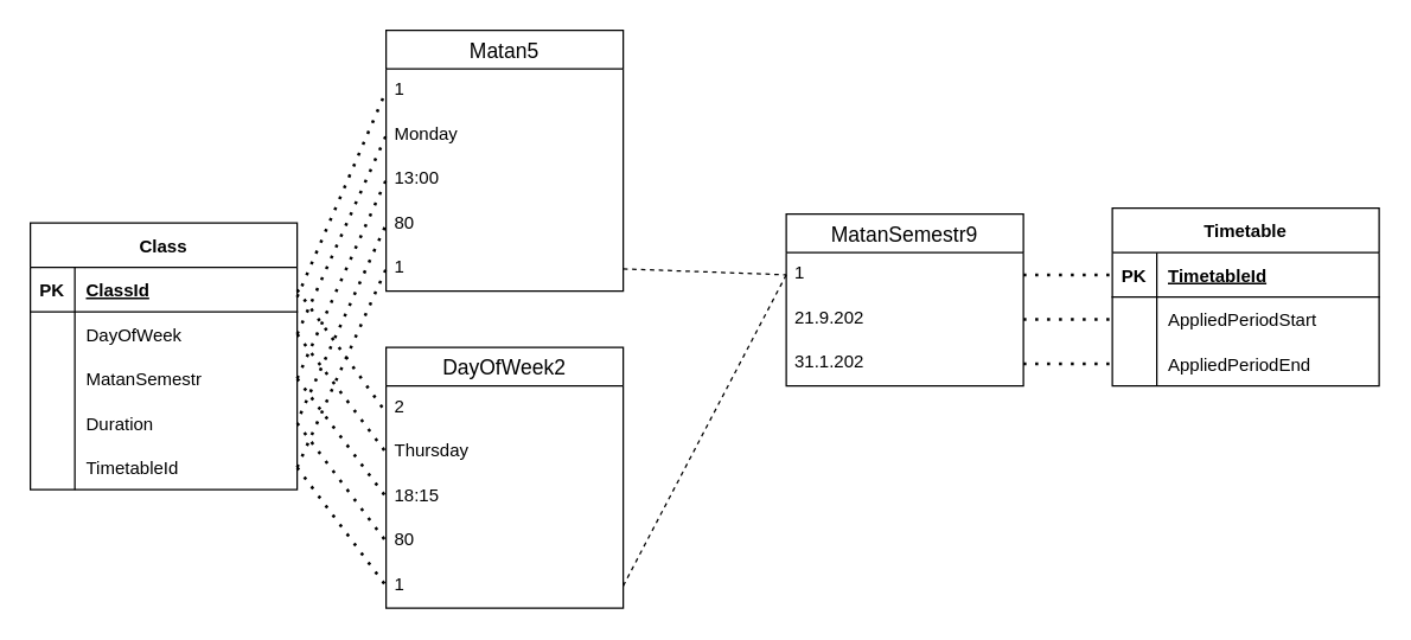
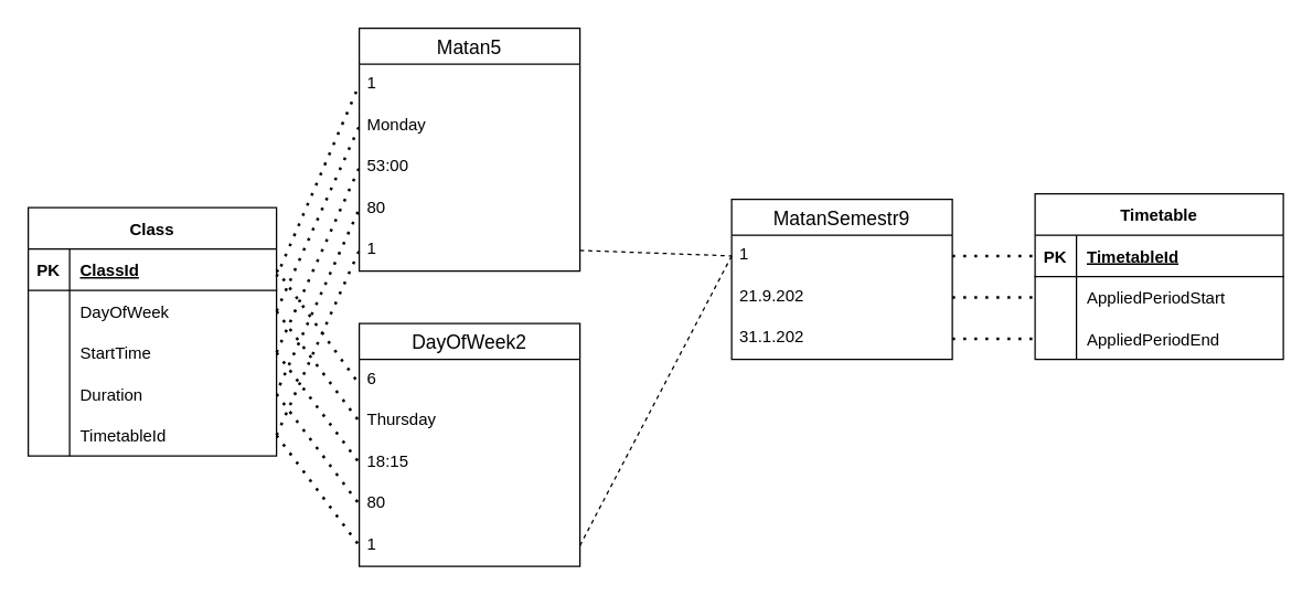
  <mxCell id="0" />
  <mxCell id="1" parent="0" />
  <mxCell id="2" value="Matan5" style="swimlane;fontStyle=0;childLayout=stackLayout;horizontal=1;startSize=26;horizontalStack=0;resizeParent=1;resizeParentMax=0;resizeLast=0;collapsible=1;marginBottom=0;align=center;fontSize=14;" vertex="1" parent="1"><mxGeometry x="260" y="20" width="160" height="176" as="geometry" /></mxCell>
  <mxCell id="3" value="1" style="text;strokeColor=none;fillColor=none;spacingLeft=4;spacingRight=4;overflow=hidden;rotatable=0;points=[[0,0.5],[1,0.5]];portConstraint=eastwest;fontSize=12;" vertex="1" parent="2"><mxGeometry y="26" width="160" height="30" as="geometry" /></mxCell>
  <mxCell id="4" value="Monday" style="text;strokeColor=none;fillColor=none;spacingLeft=4;spacingRight=4;overflow=hidden;rotatable=0;points=[[0,0.5],[1,0.5]];portConstraint=eastwest;fontSize=12;" vertex="1" parent="2"><mxGeometry y="56" width="160" height="30" as="geometry" /></mxCell>
- <mxCell id="5" value="13:00" style="text;strokeColor=none;fillColor=none;spacingLeft=4;spacingRight=4;overflow=hidden;rotatable=0;points=[[0,0.5],[1,0.5]];portConstraint=eastwest;fontSize=12;" vertex="1" parent="2"><mxGeometry y="86" width="160" height="30" as="geometry" /></mxCell>
+ <mxCell id="5" value="53:00" style="text;strokeColor=none;fillColor=none;spacingLeft=4;spacingRight=4;overflow=hidden;rotatable=0;points=[[0,0.5],[1,0.5]];portConstraint=eastwest;fontSize=12;" vertex="1" parent="2"><mxGeometry y="86" width="160" height="30" as="geometry" /></mxCell>
  <mxCell id="6" value="80" style="text;strokeColor=none;fillColor=none;spacingLeft=4;spacingRight=4;overflow=hidden;rotatable=0;points=[[0,0.5],[1,0.5]];portConstraint=eastwest;fontSize=12;" vertex="1" parent="2"><mxGeometry y="116" width="160" height="30" as="geometry" /></mxCell>
  <mxCell id="7" value="1" style="text;strokeColor=none;fillColor=none;spacingLeft=4;spacingRight=4;overflow=hidden;rotatable=0;points=[[0,0.5],[1,0.5]];portConstraint=eastwest;fontSize=12;" vertex="1" parent="2"><mxGeometry y="146" width="160" height="30" as="geometry" /></mxCell>
  <mxCell id="8" value="Class" style="shape=table;startSize=30;container=1;collapsible=1;childLayout=tableLayout;fixedRows=1;rowLines=0;fontStyle=1;align=center;resizeLast=1;" vertex="1" parent="1"><mxGeometry x="20" y="150" width="180" height="180" as="geometry" /></mxCell>
  <mxCell id="9" value="" style="shape=tableRow;horizontal=0;startSize=0;swimlaneHead=0;swimlaneBody=0;fillColor=none;collapsible=0;dropTarget=0;points=[[0,0.5],[1,0.5]];portConstraint=eastwest;top=0;left=0;right=0;bottom=1;" vertex="1" parent="8"><mxGeometry y="30" width="180" height="30" as="geometry" /></mxCell>
  <mxCell id="10" value="PK" style="shape=partialRectangle;connectable=0;fillColor=none;top=0;left=0;bottom=0;right=0;fontStyle=1;overflow=hidden;" vertex="1" parent="9"><mxGeometry width="30" height="30" as="geometry"><mxRectangle width="30" height="30" as="alternateBounds" /></mxGeometry></mxCell>
  <mxCell id="11" value="ClassId" style="shape=partialRectangle;connectable=0;fillColor=none;top=0;left=0;bottom=0;right=0;align=left;spacingLeft=6;fontStyle=5;overflow=hidden;" vertex="1" parent="9"><mxGeometry x="30" width="150" height="30" as="geometry"><mxRectangle width="150" height="30" as="alternateBounds" /></mxGeometry></mxCell>
  <mxCell id="12" value="" style="shape=tableRow;horizontal=0;startSize=0;swimlaneHead=0;swimlaneBody=0;fillColor=none;collapsible=0;dropTarget=0;points=[[0,0.5],[1,0.5]];portConstraint=eastwest;top=0;left=0;right=0;bottom=0;" vertex="1" parent="8"><mxGeometry y="60" width="180" height="30" as="geometry" /></mxCell>
  <mxCell id="13" value="" style="shape=partialRectangle;connectable=0;fillColor=none;top=0;left=0;bottom=0;right=0;editable=1;overflow=hidden;" vertex="1" parent="12"><mxGeometry width="30" height="30" as="geometry"><mxRectangle width="30" height="30" as="alternateBounds" /></mxGeometry></mxCell>
  <mxCell id="14" value="DayOfWeek" style="shape=partialRectangle;connectable=0;fillColor=none;top=0;left=0;bottom=0;right=0;align=left;spacingLeft=6;overflow=hidden;" vertex="1" parent="12"><mxGeometry x="30" width="150" height="30" as="geometry"><mxRectangle width="150" height="30" as="alternateBounds" /></mxGeometry></mxCell>
  <mxCell id="15" value="" style="shape=tableRow;horizontal=0;startSize=0;swimlaneHead=0;swimlaneBody=0;fillColor=none;collapsible=0;dropTarget=0;points=[[0,0.5],[1,0.5]];portConstraint=eastwest;top=0;left=0;right=0;bottom=0;" vertex="1" parent="8"><mxGeometry y="90" width="180" height="30" as="geometry" /></mxCell>
  <mxCell id="16" value="" style="shape=partialRectangle;connectable=0;fillColor=none;top=0;left=0;bottom=0;right=0;editable=1;overflow=hidden;" vertex="1" parent="15"><mxGeometry width="30" height="30" as="geometry"><mxRectangle width="30" height="30" as="alternateBounds" /></mxGeometry></mxCell>
- <mxCell id="17" value="MatanSemestr" style="shape=partialRectangle;connectable=0;fillColor=none;top=0;left=0;bottom=0;right=0;align=left;spacingLeft=6;overflow=hidden;" vertex="1" parent="15"><mxGeometry x="30" width="150" height="30" as="geometry"><mxRectangle width="150" height="30" as="alternateBounds" /></mxGeometry></mxCell>
+ <mxCell id="17" value="StartTime" style="shape=partialRectangle;connectable=0;fillColor=none;top=0;left=0;bottom=0;right=0;align=left;spacingLeft=6;overflow=hidden;" vertex="1" parent="15"><mxGeometry x="30" width="150" height="30" as="geometry"><mxRectangle width="150" height="30" as="alternateBounds" /></mxGeometry></mxCell>
  <mxCell id="18" value="" style="shape=tableRow;horizontal=0;startSize=0;swimlaneHead=0;swimlaneBody=0;fillColor=none;collapsible=0;dropTarget=0;points=[[0,0.5],[1,0.5]];portConstraint=eastwest;top=0;left=0;right=0;bottom=0;" vertex="1" parent="8"><mxGeometry y="120" width="180" height="30" as="geometry" /></mxCell>
  <mxCell id="19" value="" style="shape=partialRectangle;connectable=0;fillColor=none;top=0;left=0;bottom=0;right=0;editable=1;overflow=hidden;" vertex="1" parent="18"><mxGeometry width="30" height="30" as="geometry"><mxRectangle width="30" height="30" as="alternateBounds" /></mxGeometry></mxCell>
  <mxCell id="20" value="Duration" style="shape=partialRectangle;connectable=0;fillColor=none;top=0;left=0;bottom=0;right=0;align=left;spacingLeft=6;overflow=hidden;" vertex="1" parent="18"><mxGeometry x="30" width="150" height="30" as="geometry"><mxRectangle width="150" height="30" as="alternateBounds" /></mxGeometry></mxCell>
  <mxCell id="21" value="" style="shape=tableRow;horizontal=0;startSize=0;swimlaneHead=0;swimlaneBody=0;fillColor=none;collapsible=0;dropTarget=0;points=[[0,0.5],[1,0.5]];portConstraint=eastwest;top=0;left=0;right=0;bottom=0;" vertex="1" parent="8"><mxGeometry y="150" width="180" height="30" as="geometry" /></mxCell>
  <mxCell id="22" value="" style="shape=partialRectangle;connectable=0;fillColor=none;top=0;left=0;bottom=0;right=0;editable=1;overflow=hidden;" vertex="1" parent="21"><mxGeometry width="30" height="30" as="geometry"><mxRectangle width="30" height="30" as="alternateBounds" /></mxGeometry></mxCell>
  <mxCell id="23" value="TimetableId" style="shape=partialRectangle;connectable=0;fillColor=none;top=0;left=0;bottom=0;right=0;align=left;spacingLeft=6;overflow=hidden;" vertex="1" parent="21"><mxGeometry x="30" width="150" height="30" as="geometry"><mxRectangle width="150" height="30" as="alternateBounds" /></mxGeometry></mxCell>
  <mxCell id="24" value="DayOfWeek2" style="swimlane;fontStyle=0;childLayout=stackLayout;horizontal=1;startSize=26;horizontalStack=0;resizeParent=1;resizeParentMax=0;resizeLast=0;collapsible=1;marginBottom=0;align=center;fontSize=14;" vertex="1" parent="1"><mxGeometry x="260" y="234" width="160" height="176" as="geometry" /></mxCell>
- <mxCell id="25" value="2" style="text;strokeColor=none;fillColor=none;spacingLeft=4;spacingRight=4;overflow=hidden;rotatable=0;points=[[0,0.5],[1,0.5]];portConstraint=eastwest;fontSize=12;" vertex="1" parent="24"><mxGeometry y="26" width="160" height="30" as="geometry" /></mxCell>
+ <mxCell id="25" value="6" style="text;strokeColor=none;fillColor=none;spacingLeft=4;spacingRight=4;overflow=hidden;rotatable=0;points=[[0,0.5],[1,0.5]];portConstraint=eastwest;fontSize=12;" vertex="1" parent="24"><mxGeometry y="26" width="160" height="30" as="geometry" /></mxCell>
  <mxCell id="26" value="Thursday" style="text;strokeColor=none;fillColor=none;spacingLeft=4;spacingRight=4;overflow=hidden;rotatable=0;points=[[0,0.5],[1,0.5]];portConstraint=eastwest;fontSize=12;" vertex="1" parent="24"><mxGeometry y="56" width="160" height="30" as="geometry" /></mxCell>
  <mxCell id="27" value="18:15" style="text;strokeColor=none;fillColor=none;spacingLeft=4;spacingRight=4;overflow=hidden;rotatable=0;points=[[0,0.5],[1,0.5]];portConstraint=eastwest;fontSize=12;" vertex="1" parent="24"><mxGeometry y="86" width="160" height="30" as="geometry" /></mxCell>
  <mxCell id="28" value="80" style="text;strokeColor=none;fillColor=none;spacingLeft=4;spacingRight=4;overflow=hidden;rotatable=0;points=[[0,0.5],[1,0.5]];portConstraint=eastwest;fontSize=12;" vertex="1" parent="24"><mxGeometry y="116" width="160" height="30" as="geometry" /></mxCell>
  <mxCell id="29" value="1" style="text;strokeColor=none;fillColor=none;spacingLeft=4;spacingRight=4;overflow=hidden;rotatable=0;points=[[0,0.5],[1,0.5]];portConstraint=eastwest;fontSize=12;" vertex="1" parent="24"><mxGeometry y="146" width="160" height="30" as="geometry" /></mxCell>
  <mxCell id="30" value="Timetable" style="shape=table;startSize=30;container=1;collapsible=1;childLayout=tableLayout;fixedRows=1;rowLines=0;fontStyle=1;align=center;resizeLast=1;" vertex="1" parent="1"><mxGeometry x="750" y="140" width="180" height="120" as="geometry" /></mxCell>
  <mxCell id="31" value="" style="shape=tableRow;horizontal=0;startSize=0;swimlaneHead=0;swimlaneBody=0;fillColor=none;collapsible=0;dropTarget=0;points=[[0,0.5],[1,0.5]];portConstraint=eastwest;top=0;left=0;right=0;bottom=1;" vertex="1" parent="30"><mxGeometry y="30" width="180" height="30" as="geometry" /></mxCell>
  <mxCell id="32" value="PK" style="shape=partialRectangle;connectable=0;fillColor=none;top=0;left=0;bottom=0;right=0;fontStyle=1;overflow=hidden;" vertex="1" parent="31"><mxGeometry width="30" height="30" as="geometry"><mxRectangle width="30" height="30" as="alternateBounds" /></mxGeometry></mxCell>
  <mxCell id="33" value="TimetableId" style="shape=partialRectangle;connectable=0;fillColor=none;top=0;left=0;bottom=0;right=0;align=left;spacingLeft=6;fontStyle=5;overflow=hidden;" vertex="1" parent="31"><mxGeometry x="30" width="150" height="30" as="geometry"><mxRectangle width="150" height="30" as="alternateBounds" /></mxGeometry></mxCell>
  <mxCell id="34" value="" style="shape=tableRow;horizontal=0;startSize=0;swimlaneHead=0;swimlaneBody=0;fillColor=none;collapsible=0;dropTarget=0;points=[[0,0.5],[1,0.5]];portConstraint=eastwest;top=0;left=0;right=0;bottom=0;" vertex="1" parent="30"><mxGeometry y="60" width="180" height="30" as="geometry" /></mxCell>
  <mxCell id="35" value="" style="shape=partialRectangle;connectable=0;fillColor=none;top=0;left=0;bottom=0;right=0;editable=1;overflow=hidden;" vertex="1" parent="34"><mxGeometry width="30" height="30" as="geometry"><mxRectangle width="30" height="30" as="alternateBounds" /></mxGeometry></mxCell>
  <mxCell id="36" value="AppliedPeriodStart" style="shape=partialRectangle;connectable=0;fillColor=none;top=0;left=0;bottom=0;right=0;align=left;spacingLeft=6;overflow=hidden;" vertex="1" parent="34"><mxGeometry x="30" width="150" height="30" as="geometry"><mxRectangle width="150" height="30" as="alternateBounds" /></mxGeometry></mxCell>
  <mxCell id="37" value="" style="shape=tableRow;horizontal=0;startSize=0;swimlaneHead=0;swimlaneBody=0;fillColor=none;collapsible=0;dropTarget=0;points=[[0,0.5],[1,0.5]];portConstraint=eastwest;top=0;left=0;right=0;bottom=0;" vertex="1" parent="30"><mxGeometry y="90" width="180" height="30" as="geometry" /></mxCell>
  <mxCell id="38" value="" style="shape=partialRectangle;connectable=0;fillColor=none;top=0;left=0;bottom=0;right=0;editable=1;overflow=hidden;" vertex="1" parent="37"><mxGeometry width="30" height="30" as="geometry"><mxRectangle width="30" height="30" as="alternateBounds" /></mxGeometry></mxCell>
  <mxCell id="39" value="AppliedPeriodEnd" style="shape=partialRectangle;connectable=0;fillColor=none;top=0;left=0;bottom=0;right=0;align=left;spacingLeft=6;overflow=hidden;" vertex="1" parent="37"><mxGeometry x="30" width="150" height="30" as="geometry"><mxRectangle width="150" height="30" as="alternateBounds" /></mxGeometry></mxCell>
  <mxCell id="40" value="MatanSemestr9" style="swimlane;fontStyle=0;childLayout=stackLayout;horizontal=1;startSize=26;horizontalStack=0;resizeParent=1;resizeParentMax=0;resizeLast=0;collapsible=1;marginBottom=0;align=center;fontSize=14;" vertex="1" parent="1"><mxGeometry x="530" y="144" width="160" height="116" as="geometry" /></mxCell>
  <mxCell id="41" value="1" style="text;strokeColor=none;fillColor=none;spacingLeft=4;spacingRight=4;overflow=hidden;rotatable=0;points=[[0,0.5],[1,0.5]];portConstraint=eastwest;fontSize=12;" vertex="1" parent="40"><mxGeometry y="26" width="160" height="30" as="geometry" /></mxCell>
  <mxCell id="42" value="21.9.202" style="text;strokeColor=none;fillColor=none;spacingLeft=4;spacingRight=4;overflow=hidden;rotatable=0;points=[[0,0.5],[1,0.5]];portConstraint=eastwest;fontSize=12;" vertex="1" parent="40"><mxGeometry y="56" width="160" height="30" as="geometry" /></mxCell>
  <mxCell id="43" value="31.1.202" style="text;strokeColor=none;fillColor=none;spacingLeft=4;spacingRight=4;overflow=hidden;rotatable=0;points=[[0,0.5],[1,0.5]];portConstraint=eastwest;fontSize=12;" vertex="1" parent="40"><mxGeometry y="86" width="160" height="30" as="geometry" /></mxCell>
  <mxCell id="44" value="" style="endArrow=none;dashed=1;html=1;dashPattern=1 3;strokeWidth=2;rounded=0;exitX=1;exitY=0.5;exitDx=0;exitDy=0;entryX=0;entryY=0.5;entryDx=0;entryDy=0;" edge="1" parent="1" source="12" target="4"><mxGeometry width="50" height="50" relative="1" as="geometry"><mxPoint x="400" y="270" as="sourcePoint" /><mxPoint x="450" y="220" as="targetPoint" /></mxGeometry></mxCell>
  <mxCell id="45" value="" style="endArrow=none;dashed=1;html=1;dashPattern=1 3;strokeWidth=2;rounded=0;exitX=1;exitY=0.5;exitDx=0;exitDy=0;entryX=0;entryY=0.5;entryDx=0;entryDy=0;" edge="1" parent="1" source="15" target="5"><mxGeometry width="50" height="50" relative="1" as="geometry"><mxPoint x="180" y="410" as="sourcePoint" /><mxPoint x="230" y="360" as="targetPoint" /></mxGeometry></mxCell>
  <mxCell id="46" value="" style="endArrow=none;dashed=1;html=1;dashPattern=1 3;strokeWidth=2;rounded=0;exitX=1.013;exitY=0.293;exitDx=0;exitDy=0;exitPerimeter=0;entryX=0;entryY=0.5;entryDx=0;entryDy=0;" edge="1" parent="1" source="18" target="6"><mxGeometry width="50" height="50" relative="1" as="geometry"><mxPoint x="400" y="270" as="sourcePoint" /><mxPoint x="450" y="220" as="targetPoint" /></mxGeometry></mxCell>
  <mxCell id="47" value="" style="endArrow=none;dashed=1;html=1;dashPattern=1 3;strokeWidth=2;rounded=0;exitX=1;exitY=0.5;exitDx=0;exitDy=0;entryX=0;entryY=0.5;entryDx=0;entryDy=0;" edge="1" parent="1" source="21" target="7"><mxGeometry width="50" height="50" relative="1" as="geometry"><mxPoint x="400" y="270" as="sourcePoint" /><mxPoint x="450" y="220" as="targetPoint" /></mxGeometry></mxCell>
  <mxCell id="48" value="" style="endArrow=none;dashed=1;html=1;dashPattern=1 3;strokeWidth=2;rounded=0;exitX=1;exitY=0.5;exitDx=0;exitDy=0;entryX=0;entryY=0.5;entryDx=0;entryDy=0;" edge="1" parent="1" source="21" target="29"><mxGeometry width="50" height="50" relative="1" as="geometry"><mxPoint x="400" y="270" as="sourcePoint" /><mxPoint x="450" y="220" as="targetPoint" /></mxGeometry></mxCell>
  <mxCell id="49" value="" style="endArrow=none;dashed=1;html=1;dashPattern=1 3;strokeWidth=2;rounded=0;exitX=1;exitY=0.5;exitDx=0;exitDy=0;entryX=0;entryY=0.5;entryDx=0;entryDy=0;" edge="1" parent="1" source="18" target="28"><mxGeometry width="50" height="50" relative="1" as="geometry"><mxPoint x="400" y="270" as="sourcePoint" /><mxPoint x="450" y="220" as="targetPoint" /></mxGeometry></mxCell>
  <mxCell id="50" value="" style="endArrow=none;dashed=1;html=1;dashPattern=1 3;strokeWidth=2;rounded=0;entryX=0;entryY=0.5;entryDx=0;entryDy=0;exitX=1;exitY=0.5;exitDx=0;exitDy=0;" edge="1" parent="1" source="15" target="27"><mxGeometry width="50" height="50" relative="1" as="geometry"><mxPoint x="220" y="250" as="sourcePoint" /><mxPoint x="450" y="220" as="targetPoint" /></mxGeometry></mxCell>
  <mxCell id="51" value="" style="endArrow=none;dashed=1;html=1;dashPattern=1 3;strokeWidth=2;rounded=0;exitX=1;exitY=0.5;exitDx=0;exitDy=0;entryX=0;entryY=0.5;entryDx=0;entryDy=0;" edge="1" parent="1" source="12" target="26"><mxGeometry width="50" height="50" relative="1" as="geometry"><mxPoint x="400" y="270" as="sourcePoint" /><mxPoint x="450" y="220" as="targetPoint" /></mxGeometry></mxCell>
  <mxCell id="52" value="" style="endArrow=none;dashed=1;html=1;dashPattern=1 3;strokeWidth=2;rounded=0;exitX=1;exitY=0.5;exitDx=0;exitDy=0;entryX=0;entryY=0.25;entryDx=0;entryDy=0;" edge="1" parent="1" source="9" target="24"><mxGeometry width="50" height="50" relative="1" as="geometry"><mxPoint x="400" y="270" as="sourcePoint" /><mxPoint x="450" y="220" as="targetPoint" /></mxGeometry></mxCell>
  <mxCell id="53" value="" style="endArrow=none;dashed=1;html=1;dashPattern=1 3;strokeWidth=2;rounded=0;entryX=0;entryY=0.5;entryDx=0;entryDy=0;" edge="1" parent="1" target="3"><mxGeometry width="50" height="50" relative="1" as="geometry"><mxPoint x="200" y="200" as="sourcePoint" /><mxPoint x="450" y="220" as="targetPoint" /></mxGeometry></mxCell>
  <mxCell id="54" value="" style="endArrow=none;dashed=1;html=1;rounded=0;entryX=0;entryY=0.5;entryDx=0;entryDy=0;exitX=1;exitY=0.5;exitDx=0;exitDy=0;" edge="1" parent="1" source="7" target="41"><mxGeometry width="50" height="50" relative="1" as="geometry"><mxPoint x="400" y="270" as="sourcePoint" /><mxPoint x="450" y="220" as="targetPoint" /></mxGeometry></mxCell>
  <mxCell id="55" value="" style="endArrow=none;dashed=1;html=1;rounded=0;entryX=0;entryY=0.5;entryDx=0;entryDy=0;exitX=1;exitY=0.5;exitDx=0;exitDy=0;" edge="1" parent="1" source="29" target="41"><mxGeometry width="50" height="50" relative="1" as="geometry"><mxPoint x="420" y="400" as="sourcePoint" /><mxPoint x="530" y="190" as="targetPoint" /></mxGeometry></mxCell>
  <mxCell id="56" value="" style="endArrow=none;dashed=1;html=1;dashPattern=1 3;strokeWidth=2;rounded=0;entryX=0;entryY=0.5;entryDx=0;entryDy=0;exitX=1;exitY=0.5;exitDx=0;exitDy=0;" edge="1" parent="1" source="41" target="31"><mxGeometry width="50" height="50" relative="1" as="geometry"><mxPoint x="680" y="380" as="sourcePoint" /><mxPoint x="730" y="330" as="targetPoint" /></mxGeometry></mxCell>
  <mxCell id="57" value="" style="endArrow=none;dashed=1;html=1;dashPattern=1 3;strokeWidth=2;rounded=0;entryX=0;entryY=0.5;entryDx=0;entryDy=0;exitX=1;exitY=0.5;exitDx=0;exitDy=0;" edge="1" parent="1" source="42" target="34"><mxGeometry width="50" height="50" relative="1" as="geometry"><mxPoint x="400" y="270" as="sourcePoint" /><mxPoint x="450" y="220" as="targetPoint" /></mxGeometry></mxCell>
  <mxCell id="58" value="" style="endArrow=none;dashed=1;html=1;dashPattern=1 3;strokeWidth=2;rounded=0;entryX=0;entryY=0.5;entryDx=0;entryDy=0;exitX=1;exitY=0.5;exitDx=0;exitDy=0;" edge="1" parent="1" source="43" target="37"><mxGeometry width="50" height="50" relative="1" as="geometry"><mxPoint x="690" y="245" as="sourcePoint" /><mxPoint x="450" y="220" as="targetPoint" /></mxGeometry></mxCell>
